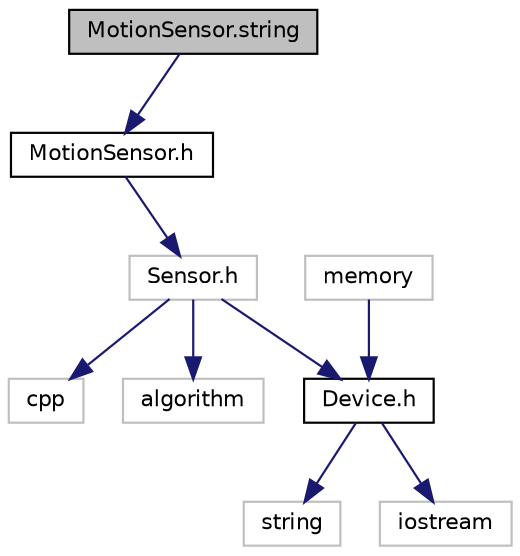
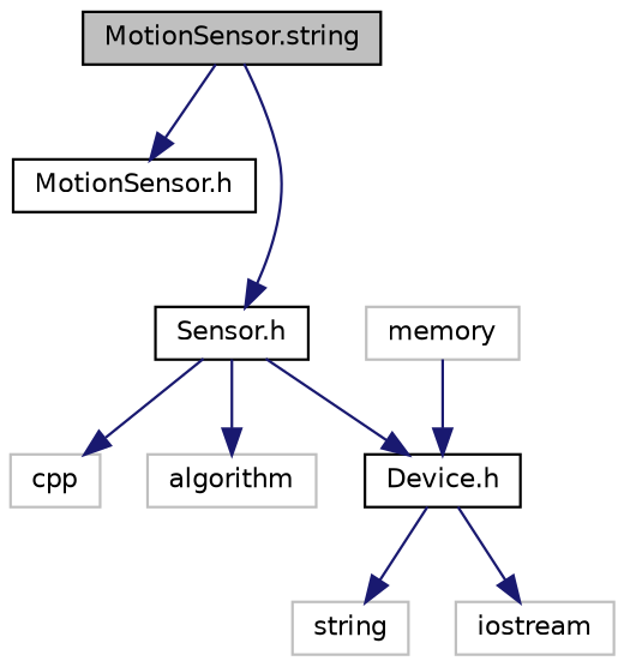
  digraph {
    node [color=grey75 fillcolor=white fontname=Helvetica fontsize=10 shape=record style=filled]
    edge [color=midnightblue fontname=Helvetica fontsize=10 labelfontname=Helvetica labelfontsize=10 style=solid]
    n1 [color=black fillcolor=grey75 fontcolor=black height=0.2 label="MotionSensor.string" width=0.4]
    n2 [color=black height=0.2 label="MotionSensor.h" width=0.4]
-   n3 [height=0.2 label="Sensor.h" width=0.4]
+   n3 [color=black height=0.2 label="Sensor.h" width=0.4]
    n4 [height=0.2 label=cpp width=0.4]
    n5 [height=0.2 label=algorithm width=0.4]
    n6 [color=black height=0.2 label="Device.h" width=0.4]
    n7 [height=0.2 label=string width=0.4]
    n8 [height=0.2 label=iostream width=0.4]
    n9 [height=0.2 label=memory width=0.4]
    n1 -> n2
-   n2 -> n3
+   n1 -> n3
    n3 -> n4
    n3 -> n5
    n3 -> n6
    n6 -> n7
    n6 -> n8
    n9 -> n6
  }
